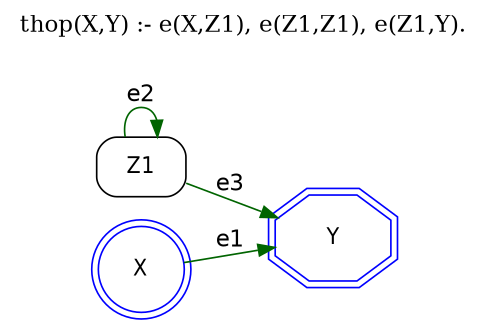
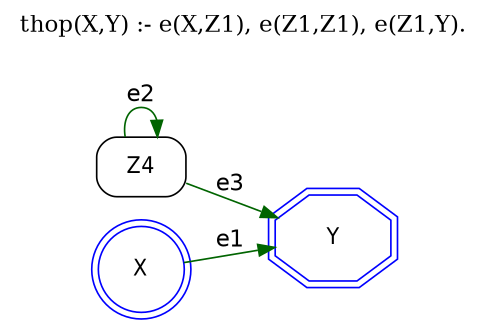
  digraph {
    label="thop(X,Y) :- e(X,Z1), e(Z1,Z1), e(Z1,Y)."
    labelloc=t
    rankdir=LR
    node [fontname="Helvetica-Narrow" style=solid color=blue]
    edge [color=darkgreen fontname=helvetica]
-   Z1 [height=0.5 shape=box style=rounded width=0.75 color=""]
+   Z1 [height=0.5 shape=box style=rounded width=0.75 label=Z4 color=""]
    Y [height=0.61111 shape=doubleoctagon width=0.86111]
    X [height=0.61111 shape=doublecircle width=0.61111]
    Z1 -> Z1 [label=e2]
    Z1 -> Y [label=e3]
    X -> Y [label=e1]
  }
